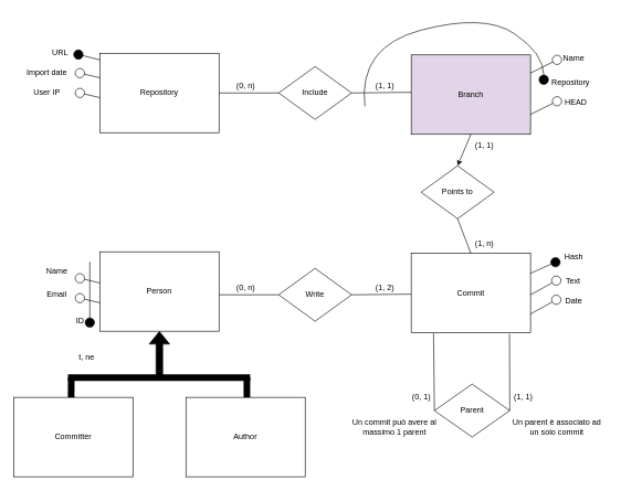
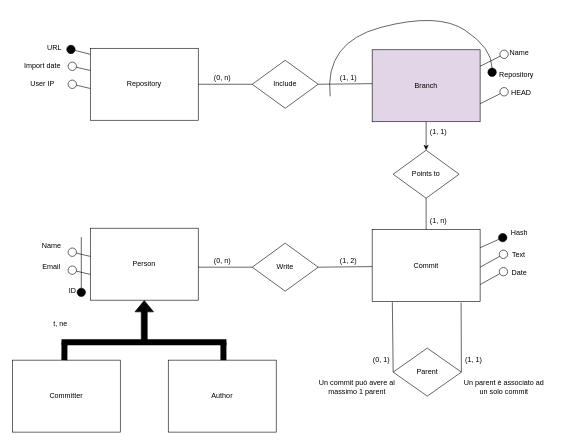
  <mxCell id="0" />
  <mxCell id="1" parent="0" />
  <mxCell id="2" value="Repository" style="rounded=0;whiteSpace=wrap;html=1;" parent="1" vertex="1"><mxGeometry x="150" y="80" width="180" height="120" as="geometry" /></mxCell>
  <mxCell id="3" value="" style="endArrow=circle;html=1;exitX=0;exitY=0.083;exitDx=0;exitDy=0;exitPerimeter=0;" parent="1" source="2" edge="1"><mxGeometry width="50" height="50" relative="1" as="geometry"><mxPoint x="430" y="420" as="sourcePoint" /><mxPoint x="110" y="80" as="targetPoint" /></mxGeometry></mxCell>
  <mxCell id="4" value="URL" style="text;html=1;align=center;verticalAlign=middle;resizable=0;points=[];autosize=1;" parent="1" vertex="1"><mxGeometry x="70" y="70" width="40" height="20" as="geometry" /></mxCell>
  <mxCell id="5" value="" style="endArrow=oval;html=1;exitX=0;exitY=0.25;exitDx=0;exitDy=0;endFill=0;strokeWidth=1;endSize=14;" parent="1" edge="1"><mxGeometry width="50" height="50" relative="1" as="geometry"><mxPoint x="150" y="117" as="sourcePoint" /><mxPoint x="120" y="110" as="targetPoint" /></mxGeometry></mxCell>
  <mxCell id="6" value="Import date" style="text;html=1;align=center;verticalAlign=middle;resizable=0;points=[];autosize=1;" parent="1" vertex="1"><mxGeometry y="100" width="80" height="20" as="geometry" x="30" /></mxCell>
  <mxCell id="7" value="" style="endArrow=oval;html=1;exitX=0;exitY=0.25;exitDx=0;exitDy=0;endFill=0;strokeWidth=1;endSize=14;" parent="1" edge="1"><mxGeometry width="50" height="50" relative="1" as="geometry"><mxPoint x="150" y="147" as="sourcePoint" /><mxPoint x="120" y="140" as="targetPoint" /></mxGeometry></mxCell>
  <mxCell id="8" value="User IP" style="text;html=1;align=center;verticalAlign=middle;resizable=0;points=[];autosize=1;" parent="1" vertex="1"><mxGeometry x="40" y="130" width="60" height="20" as="geometry" /></mxCell>
  <mxCell id="9" value="&lt;div&gt;Branch&lt;/div&gt;" style="rounded=0;whiteSpace=wrap;html=1;fillColor=#e1d5e7;" parent="1" vertex="1"><mxGeometry x="620" y="82.5" width="180" height="120" as="geometry" /></mxCell>
  <mxCell id="10" value="Name" style="text;html=1;align=center;verticalAlign=middle;resizable=0;points=[];autosize=1;" parent="1" vertex="1"><mxGeometry x="840" y="77.5" width="50" height="20" as="geometry" /></mxCell>
  <mxCell id="11" value="" style="endArrow=oval;html=1;exitX=1;exitY=0.75;exitDx=0;exitDy=0;endFill=0;strokeWidth=1;endSize=14;" parent="1" source="9" edge="1"><mxGeometry width="50" height="50" relative="1" as="geometry"><mxPoint x="885" y="159.5" as="sourcePoint" /><mxPoint x="840" y="152.5" as="targetPoint" /></mxGeometry></mxCell>
  <mxCell id="12" value="Include" style="rhombus;whiteSpace=wrap;html=1;" parent="1" vertex="1"><mxGeometry x="420" y="100" width="110" height="80" as="geometry" /></mxCell>
  <mxCell id="13" value="" style="endArrow=none;html=1;strokeWidth=1;exitX=1;exitY=0.5;exitDx=0;exitDy=0;entryX=0;entryY=0.5;entryDx=0;entryDy=0;" parent="1" source="2" target="12" edge="1"><mxGeometry width="50" height="50" relative="1" as="geometry"><mxPoint x="550" y="330" as="sourcePoint" /><mxPoint x="600" y="280" as="targetPoint" /></mxGeometry></mxCell>
  <mxCell id="14" value="(0, n)" style="text;html=1;align=center;verticalAlign=middle;resizable=0;points=[];autosize=1;" parent="1" vertex="1"><mxGeometry x="350" y="120" width="40" height="20" as="geometry" /></mxCell>
  <mxCell id="15" value="" style="endArrow=none;html=1;strokeWidth=1;exitX=1;exitY=0.5;exitDx=0;exitDy=0;entryX=0;entryY=0.5;entryDx=0;entryDy=0;" parent="1" source="12" edge="1"><mxGeometry width="50" height="50" relative="1" as="geometry"><mxPoint x="530" y="139" as="sourcePoint" /><mxPoint x="620" y="139" as="targetPoint" /></mxGeometry></mxCell>
  <mxCell id="16" value="(1, 1)" style="text;html=1;align=center;verticalAlign=middle;resizable=0;points=[];autosize=1;" parent="1" vertex="1"><mxGeometry x="560" y="120" width="40" height="20" as="geometry" /></mxCell>
  <mxCell id="17" value="" style="curved=1;endArrow=oval;html=1;strokeWidth=1;endFill=1;endSize=14;" parent="1" edge="1"><mxGeometry width="50" height="50" relative="1" as="geometry"><mxPoint x="550" y="160" as="sourcePoint" /><mxPoint x="820" y="120" as="targetPoint" /><Array as="points"><mxPoint x="540" y="70" /><mxPoint x="730" y="20" /><mxPoint x="820" y="80" /></Array></mxGeometry></mxCell>
  <mxCell id="18" value="Repository" style="text;whiteSpace=wrap;html=1;" parent="1" vertex="1"><mxGeometry x="830" y="110" width="60" height="30" as="geometry" /></mxCell>
  <mxCell id="19" value="HEAD" style="text;whiteSpace=wrap;html=1;" parent="1" vertex="1"><mxGeometry x="850" y="140" width="60" height="30" as="geometry" /></mxCell>
  <mxCell id="20" value="Person" style="rounded=0;whiteSpace=wrap;html=1;" parent="1" vertex="1"><mxGeometry x="150" y="380" width="180" height="120" as="geometry" /></mxCell>
  <mxCell id="21" value="&lt;div&gt;Committer&lt;/div&gt;" style="rounded=0;whiteSpace=wrap;html=1;" parent="1" vertex="1"><mxGeometry x="20" y="600" width="180" height="120" as="geometry" /></mxCell>
  <mxCell id="22" value="Author" style="rounded=0;whiteSpace=wrap;html=1;" parent="1" vertex="1"><mxGeometry x="280" y="600" width="180" height="120" as="geometry" /></mxCell>
  <mxCell id="23" value="" style="shape=flexArrow;endArrow=classic;html=1;strokeWidth=1;fillColor=#000000;" parent="1" target="20" edge="1"><mxGeometry width="50" height="50" relative="1" as="geometry"><mxPoint x="240" y="570" as="sourcePoint" /><mxPoint x="170" y="490" as="targetPoint" /></mxGeometry></mxCell>
  <mxCell id="24" value="" style="endArrow=none;html=1;strokeWidth=10;endSize=0;startSize=0;rounded=0;jumpSize=0;" parent="1" edge="1"><mxGeometry width="50" height="50" relative="1" as="geometry"><mxPoint x="102" y="570" as="sourcePoint" /><mxPoint x="377" y="570" as="targetPoint" /></mxGeometry></mxCell>
  <mxCell id="25" value="" style="endArrow=none;html=1;strokeWidth=10;exitX=0.5;exitY=0;exitDx=0;exitDy=0;" parent="1" edge="1"><mxGeometry width="50" height="50" relative="1" as="geometry"><mxPoint x="372" y="600" as="sourcePoint" /><mxPoint x="372" y="570" as="targetPoint" /></mxGeometry></mxCell>
  <mxCell id="26" value="" style="endArrow=none;html=1;strokeWidth=10;exitX=0.5;exitY=0;exitDx=0;exitDy=0;" parent="1" edge="1"><mxGeometry width="50" height="50" relative="1" as="geometry"><mxPoint x="106.8" y="600" as="sourcePoint" /><mxPoint x="107" y="570" as="targetPoint" /></mxGeometry></mxCell>
- <mxCell id="27" value="t, ne" style="text;html=1;align=center;verticalAlign=middle;resizable=0;points=[];autosize=1;" parent="1" vertex="1"><mxGeometry x="110" y="530" width="40" height="20" as="geometry" /></mxCell>
+ <mxCell id="27" value="t, ne" style="text;html=1;align=center;verticalAlign=middle;resizable=0;points=[];autosize=1;" parent="1" vertex="1"><mxGeometry x="80" y="530" width="40" height="20" as="geometry" /></mxCell>
  <mxCell id="28" value="" style="endArrow=circle;html=1;" parent="1" edge="1"><mxGeometry width="50" height="50" relative="1" as="geometry"><mxPoint x="135" y="395" as="sourcePoint" /><mxPoint x="135" y="495" as="targetPoint" /></mxGeometry></mxCell>
  <mxCell id="29" value="ID" style="text;html=1;align=center;verticalAlign=middle;resizable=0;points=[];autosize=1;" parent="1" vertex="1"><mxGeometry x="105" y="475" width="30" height="20" as="geometry" /></mxCell>
  <mxCell id="30" value="Commit" style="rounded=0;whiteSpace=wrap;html=1;" parent="1" vertex="1"><mxGeometry x="620" y="382.5" width="180" height="120" as="geometry" /></mxCell>
  <mxCell id="31" value="" style="endArrow=circle;html=1;exitX=1;exitY=0.25;exitDx=0;exitDy=0;" parent="1" source="30" edge="1"><mxGeometry width="50" height="50" relative="1" as="geometry"><mxPoint x="885" y="402.46" as="sourcePoint" /><mxPoint x="845" y="392.5" as="targetPoint" /></mxGeometry></mxCell>
  <mxCell id="32" value="Hash" style="text;html=1;align=center;verticalAlign=middle;resizable=0;points=[];autosize=1;" parent="1" vertex="1"><mxGeometry x="845" y="377.5" width="40" height="20" as="geometry" /></mxCell>
  <mxCell id="33" value="" style="endArrow=oval;html=1;exitX=1.006;exitY=0.554;exitDx=0;exitDy=0;endFill=0;strokeWidth=1;endSize=14;exitPerimeter=0;" parent="1" edge="1"><mxGeometry width="50" height="50" relative="1" as="geometry"><mxPoint x="800" y="445" as="sourcePoint" /><mxPoint x="838.92" y="423.52" as="targetPoint" /></mxGeometry></mxCell>
  <mxCell id="34" value="" style="endArrow=oval;html=1;exitX=0;exitY=0.25;exitDx=0;exitDy=0;endFill=0;strokeWidth=1;endSize=14;" parent="1" edge="1"><mxGeometry width="50" height="50" relative="1" as="geometry"><mxPoint x="150" y="427" as="sourcePoint" /><mxPoint x="120" y="420" as="targetPoint" /></mxGeometry></mxCell>
  <mxCell id="35" value="Name" style="text;html=1;align=center;verticalAlign=middle;resizable=0;points=[];autosize=1;" parent="1" vertex="1"><mxGeometry x="60" y="400" width="50" height="20" as="geometry" /></mxCell>
  <mxCell id="36" value="" style="endArrow=oval;html=1;exitX=0;exitY=0.25;exitDx=0;exitDy=0;endFill=0;strokeWidth=1;endSize=14;" parent="1" edge="1"><mxGeometry width="50" height="50" relative="1" as="geometry"><mxPoint x="150" y="457" as="sourcePoint" /><mxPoint x="120" y="450" as="targetPoint" /></mxGeometry></mxCell>
  <mxCell id="37" value="Email" style="text;html=1;align=center;verticalAlign=middle;resizable=0;points=[];autosize=1;" parent="1" vertex="1"><mxGeometry x="60" y="435" width="50" height="20" as="geometry" /></mxCell>
  <mxCell id="38" value="Text" style="text;html=1;align=center;verticalAlign=middle;resizable=0;points=[];autosize=1;" parent="1" vertex="1"><mxGeometry x="843.92" y="413.52" width="40" height="20" as="geometry" /></mxCell>
  <mxCell id="39" value="" style="endArrow=oval;html=1;exitX=1.006;exitY=0.554;exitDx=0;exitDy=0;endFill=0;strokeWidth=1;endSize=14;exitPerimeter=0;" parent="1" edge="1"><mxGeometry width="50" height="50" relative="1" as="geometry"><mxPoint x="800" y="473.98" as="sourcePoint" /><mxPoint x="838.92" y="452.5" as="targetPoint" /></mxGeometry></mxCell>
  <mxCell id="40" value="Date" style="text;html=1;align=center;verticalAlign=middle;resizable=0;points=[];autosize=1;" parent="1" vertex="1"><mxGeometry x="845" y="444.5" width="40" height="20" as="geometry" /></mxCell>
  <mxCell id="41" value="Write" style="rhombus;whiteSpace=wrap;html=1;" parent="1" vertex="1"><mxGeometry x="420" y="405" width="110" height="80" as="geometry" /></mxCell>
  <mxCell id="42" value="" style="endArrow=none;html=1;strokeWidth=1;exitX=1;exitY=0.5;exitDx=0;exitDy=0;entryX=0;entryY=0.5;entryDx=0;entryDy=0;" parent="1" edge="1"><mxGeometry width="50" height="50" relative="1" as="geometry"><mxPoint x="330" y="445" as="sourcePoint" /><mxPoint x="420" y="445" as="targetPoint" /></mxGeometry></mxCell>
  <mxCell id="43" value="(0, n)" style="text;html=1;align=center;verticalAlign=middle;resizable=0;points=[];autosize=1;" parent="1" vertex="1"><mxGeometry x="350" y="425" width="40" height="20" as="geometry" /></mxCell>
  <mxCell id="44" value="" style="endArrow=none;html=1;strokeWidth=1;entryX=0;entryY=0.5;entryDx=0;entryDy=0;exitX=1;exitY=0.5;exitDx=0;exitDy=0;" parent="1" source="41" edge="1"><mxGeometry width="50" height="50" relative="1" as="geometry"><mxPoint x="530" y="444" as="sourcePoint" /><mxPoint x="620" y="444" as="targetPoint" /></mxGeometry></mxCell>
  <mxCell id="45" value="(1, 2)" style="text;html=1;align=center;verticalAlign=middle;resizable=0;points=[];autosize=1;" parent="1" vertex="1"><mxGeometry x="560" y="425" width="40" height="20" as="geometry" /></mxCell>
- <mxCell id="46" value="Points to" style="rhombus;whiteSpace=wrap;html=1;" parent="1" vertex="1"><mxGeometry x="635" y="250" width="110" height="80" as="geometry" /></mxCell>
+ <mxCell id="46" value="Points to" style="rhombus;whiteSpace=wrap;html=1;" parent="1" vertex="1"><mxGeometry x="655" y="250" width="110" height="80" as="geometry" /></mxCell>
  <mxCell id="47" value="" style="endArrow=classic;html=1;strokeWidth=1;exitX=0.5;exitY=1;exitDx=0;exitDy=0;entryX=0.5;entryY=0;entryDx=0;entryDy=0;" parent="1" source="9" target="46" edge="1"><mxGeometry width="50" height="50" relative="1" as="geometry"><mxPoint x="720" y="202.5" as="sourcePoint" /><mxPoint x="655" y="290" as="targetPoint" /></mxGeometry></mxCell>
  <mxCell id="48" value="(1, 1)" style="text;html=1;align=center;verticalAlign=middle;resizable=0;points=[];autosize=1;" parent="1" vertex="1"><mxGeometry x="710" y="210" width="40" height="20" as="geometry" /></mxCell>
  <mxCell id="49" value="" style="endArrow=none;html=1;strokeWidth=1;exitX=0.5;exitY=1;exitDx=0;exitDy=0;entryX=0.5;entryY=0;entryDx=0;entryDy=0;" parent="1" source="46" target="30" edge="1"><mxGeometry width="50" height="50" relative="1" as="geometry"><mxPoint x="765" y="289" as="sourcePoint" /><mxPoint x="720" y="382.5" as="targetPoint" /></mxGeometry></mxCell>
  <mxCell id="50" value="(1, n)" style="text;html=1;align=center;verticalAlign=middle;resizable=0;points=[];autosize=1;" parent="1" vertex="1"><mxGeometry x="710" y="357.5" width="40" height="20" as="geometry" /></mxCell>
  <mxCell id="51" value="" style="endArrow=oval;html=1;exitX=1;exitY=0.75;exitDx=0;exitDy=0;endFill=0;strokeWidth=1;endSize=14;" parent="1" edge="1"><mxGeometry width="50" height="50" relative="1" as="geometry"><mxPoint x="800" y="110" as="sourcePoint" /><mxPoint x="840" y="90" as="targetPoint" /></mxGeometry></mxCell>
  <mxCell id="52" value="Parent" style="rhombus;whiteSpace=wrap;html=1;" parent="1" vertex="1"><mxGeometry x="655" y="580" width="113.75" height="80" as="geometry" /></mxCell>
  <mxCell id="53" value="" style="endArrow=none;html=1;strokeWidth=1;exitX=0.187;exitY=1.006;exitDx=0;exitDy=0;entryX=0;entryY=0.5;entryDx=0;entryDy=0;exitPerimeter=0;" parent="1" source="30" target="52" edge="1"><mxGeometry width="50" height="50" relative="1" as="geometry"><mxPoint x="685" y="550" as="sourcePoint" /><mxPoint x="665" y="620" as="targetPoint" /></mxGeometry></mxCell>
  <mxCell id="54" value="(0, 1)" style="text;html=1;align=center;verticalAlign=middle;resizable=0;points=[];autosize=1;" parent="1" vertex="1"><mxGeometry x="615" y="590" width="40" height="20" as="geometry" /></mxCell>
  <mxCell id="55" value="(1, 1)" style="text;html=1;align=center;verticalAlign=middle;resizable=0;points=[];autosize=1;" parent="1" vertex="1"><mxGeometry x="768.75" y="590" width="40" height="20" as="geometry" /></mxCell>
  <mxCell id="56" value="" style="endArrow=none;html=1;strokeWidth=1;exitX=0.824;exitY=1.013;exitDx=0;exitDy=0;entryX=1;entryY=0.5;entryDx=0;entryDy=0;exitPerimeter=0;" parent="1" source="30" target="52" edge="1"><mxGeometry width="50" height="50" relative="1" as="geometry"><mxPoint x="780" y="502.5" as="sourcePoint" /><mxPoint x="781.25" y="630" as="targetPoint" /></mxGeometry></mxCell>
  <mxCell id="57" value="Un commit può avere al massimo 1 parent" style="text;html=1;strokeColor=none;fillColor=none;align=center;verticalAlign=middle;whiteSpace=wrap;rounded=0;size=11;imageAspect=0;imageWidth=0;" parent="1" vertex="1"><mxGeometry x="520" y="630" width="150" height="30" as="geometry" /></mxCell>
  <mxCell id="58" value="Un parent è associato ad un solo commit" style="text;html=1;strokeColor=none;fillColor=none;align=center;verticalAlign=middle;whiteSpace=wrap;rounded=0;size=11;imageAspect=0;imageWidth=0;" parent="1" vertex="1"><mxGeometry x="765" y="630" width="150" height="30" as="geometry" /></mxCell>
